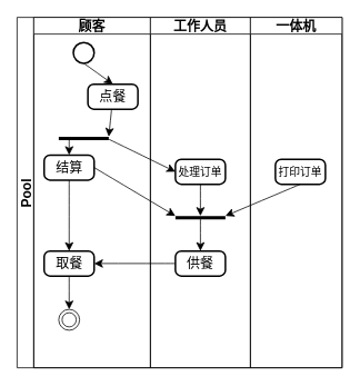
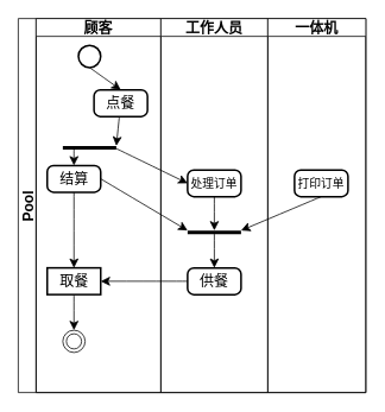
  <mxCell id="0" />
  <mxCell id="1" parent="0" />
  <mxCell id="2" value="Pool" style="swimlane;childLayout=stackLayout;resizeParent=1;resizeParentMax=0;startSize=20;horizontal=0;horizontalStack=1;fontSize=16;" vertex="1" parent="1"><mxGeometry x="20" y="20" width="390" height="420" as="geometry" /></mxCell>
  <mxCell id="3" value="顾客" style="swimlane;startSize=20;fontSize=16;" vertex="1" parent="2"><mxGeometry x="20" width="140" height="420" as="geometry" /></mxCell>
  <mxCell id="4" style="edgeStyle=none;curved=1;rounded=0;orthogonalLoop=1;jettySize=auto;html=1;exitX=0.5;exitY=1;exitDx=0;exitDy=0;exitPerimeter=0;entryX=0.5;entryY=0;entryDx=0;entryDy=0;fontSize=12;startSize=8;endSize=8;" edge="1" parent="3" source="5" target="7"><mxGeometry relative="1" as="geometry" /></mxCell>
  <mxCell id="5" value="" style="strokeWidth=2;html=1;shape=mxgraph.flowchart.start_2;whiteSpace=wrap;fontSize=16;" vertex="1" parent="3"><mxGeometry x="47.5" y="30" width="25" height="25" as="geometry" /></mxCell>
  <mxCell id="6" style="edgeStyle=none;curved=1;rounded=0;orthogonalLoop=1;jettySize=auto;html=1;fontSize=12;startSize=8;endSize=8;" edge="1" parent="3" source="7" target="9"><mxGeometry relative="1" as="geometry" /></mxCell>
  <mxCell id="7" value="点餐" style="rounded=1;whiteSpace=wrap;html=1;absoluteArcSize=1;arcSize=14;strokeWidth=2;fontSize=16;" vertex="1" parent="3"><mxGeometry x="65" y="80" width="60" height="30" as="geometry" /></mxCell>
  <mxCell id="8" style="edgeStyle=none;curved=1;rounded=0;orthogonalLoop=1;jettySize=auto;html=1;entryX=0.5;entryY=0;entryDx=0;entryDy=0;fontSize=12;startSize=8;endSize=8;" edge="1" parent="3" source="9" target="11"><mxGeometry relative="1" as="geometry" /></mxCell>
  <mxCell id="9" value="" style="line;strokeWidth=4;html=1;perimeter=backbonePerimeter;points=[];outlineConnect=0;fontSize=16;" vertex="1" parent="3"><mxGeometry x="30" y="140" width="60" height="10" as="geometry" /></mxCell>
  <mxCell id="10" style="edgeStyle=none;curved=1;rounded=0;orthogonalLoop=1;jettySize=auto;html=1;exitX=0.5;exitY=1;exitDx=0;exitDy=0;entryX=0.5;entryY=0;entryDx=0;entryDy=0;fontSize=12;startSize=8;endSize=8;" edge="1" parent="3" source="11" target="13"><mxGeometry relative="1" as="geometry" /></mxCell>
  <mxCell id="11" value="结算" style="rounded=1;whiteSpace=wrap;html=1;absoluteArcSize=1;arcSize=14;strokeWidth=2;fontSize=16;" vertex="1" parent="3"><mxGeometry x="12.5" y="165" width="60" height="30" as="geometry" /></mxCell>
  <mxCell id="12" style="edgeStyle=none;curved=1;rounded=0;orthogonalLoop=1;jettySize=auto;html=1;entryX=0.5;entryY=0;entryDx=0;entryDy=0;fontSize=12;startSize=8;endSize=8;" edge="1" parent="3" source="13" target="14"><mxGeometry relative="1" as="geometry" /></mxCell>
- <mxCell id="13" value="取餐" style="rounded=1;whiteSpace=wrap;html=1;absoluteArcSize=1;arcSize=14;strokeWidth=2;fontSize=16;" vertex="1" parent="3"><mxGeometry x="12.5" y="280" width="60" height="30" as="geometry" /></mxCell>
+ <mxCell id="13" value="取餐" style="whiteSpace=wrap;html=1;absoluteArcSize=1;arcSize=14;strokeWidth=2;fontSize=16;rounded=0;" vertex="1" parent="3"><mxGeometry x="12.5" y="280" width="60" height="30" as="geometry" /></mxCell>
  <mxCell id="14" value="" style="ellipse;shape=doubleEllipse;whiteSpace=wrap;html=1;aspect=fixed;fontSize=16;" vertex="1" parent="3"><mxGeometry x="30" y="350" width="25" height="25" as="geometry" /></mxCell>
  <mxCell id="15" value="工作人员" style="swimlane;startSize=20;fontSize=16;" vertex="1" parent="2"><mxGeometry x="160" width="120" height="420" as="geometry" /></mxCell>
  <mxCell id="16" style="edgeStyle=none;curved=1;rounded=0;orthogonalLoop=1;jettySize=auto;html=1;fontSize=12;startSize=8;endSize=8;" edge="1" parent="15" source="17" target="20"><mxGeometry relative="1" as="geometry" /></mxCell>
  <mxCell id="17" value="处理订单" style="rounded=1;whiteSpace=wrap;html=1;absoluteArcSize=1;arcSize=14;strokeWidth=2;fontSize=13;" vertex="1" parent="15"><mxGeometry x="30" y="170" width="60" height="30" as="geometry" /></mxCell>
  <mxCell id="18" value="供餐" style="rounded=1;whiteSpace=wrap;html=1;absoluteArcSize=1;arcSize=14;strokeWidth=2;fontSize=16;" vertex="1" parent="15"><mxGeometry x="30" y="280" width="60" height="30" as="geometry" /></mxCell>
  <mxCell id="19" style="edgeStyle=none;curved=1;rounded=0;orthogonalLoop=1;jettySize=auto;html=1;entryX=0.5;entryY=0;entryDx=0;entryDy=0;fontSize=12;startSize=8;endSize=8;" edge="1" parent="15" source="20" target="18"><mxGeometry relative="1" as="geometry" /></mxCell>
  <mxCell id="20" value="" style="line;strokeWidth=4;html=1;perimeter=backbonePerimeter;points=[];outlineConnect=0;fontSize=16;" vertex="1" parent="15"><mxGeometry x="30" y="235" width="60" height="10" as="geometry" /></mxCell>
  <mxCell id="21" value="一体机" style="swimlane;startSize=20;fontSize=16;" vertex="1" parent="2"><mxGeometry x="280" width="110" height="420" as="geometry" /></mxCell>
  <mxCell id="22" value="打印订单" style="rounded=1;whiteSpace=wrap;html=1;absoluteArcSize=1;arcSize=14;strokeWidth=2;fontSize=13;" vertex="1" parent="21"><mxGeometry x="30" y="170" width="60" height="30" as="geometry" /></mxCell>
  <mxCell id="23" style="edgeStyle=none;curved=1;rounded=0;orthogonalLoop=1;jettySize=auto;html=1;entryX=0;entryY=0.5;entryDx=0;entryDy=0;fontSize=12;startSize=8;endSize=8;" edge="1" parent="2" source="9" target="17"><mxGeometry relative="1" as="geometry" /></mxCell>
  <mxCell id="24" style="edgeStyle=none;curved=1;rounded=0;orthogonalLoop=1;jettySize=auto;html=1;exitX=1;exitY=0.5;exitDx=0;exitDy=0;fontSize=12;startSize=8;endSize=8;" edge="1" parent="2" source="11" target="20"><mxGeometry relative="1" as="geometry" /></mxCell>
  <mxCell id="25" style="edgeStyle=none;curved=1;rounded=0;orthogonalLoop=1;jettySize=auto;html=1;exitX=0.5;exitY=1;exitDx=0;exitDy=0;fontSize=12;startSize=8;endSize=8;" edge="1" parent="2" source="22" target="20"><mxGeometry relative="1" as="geometry" /></mxCell>
  <mxCell id="26" style="edgeStyle=none;curved=1;rounded=0;orthogonalLoop=1;jettySize=auto;html=1;entryX=1;entryY=0.5;entryDx=0;entryDy=0;fontSize=12;startSize=8;endSize=8;" edge="1" parent="2" source="18" target="13"><mxGeometry relative="1" as="geometry" /></mxCell>
